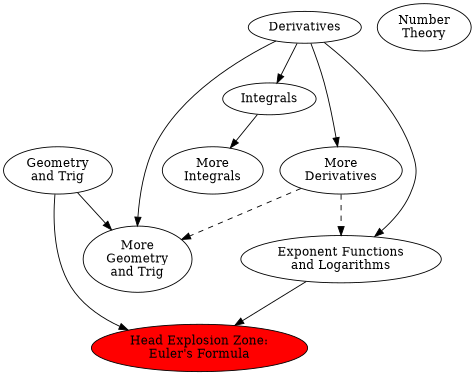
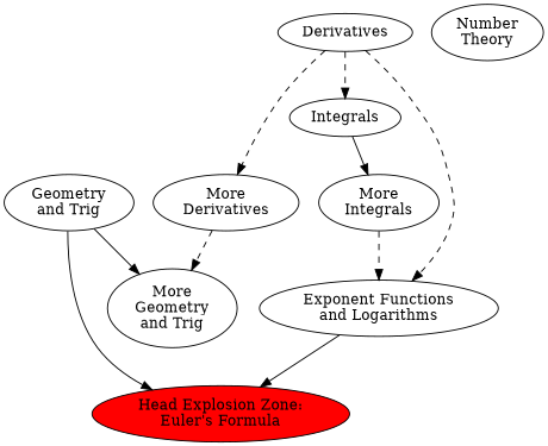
  digraph {
    n1 [label=Derivatives]
    n2 [label=Integrals]
    n3 [label="More\nDerivatives"]
    n4 [label="More\nGeometry\nand Trig"]
    n5 [label="Exponent Functions\nand Logarithms"]
    n6 [label="More\nIntegrals"]
    n7 [fillcolor=red label="Head Explosion Zone:\nEuler's Formula" style=filled]
    n8 [label="Geometry\nand Trig"]
    n9 [label="Number\nTheory"]
-   n1 -> n2
-   n1 -> n3
-   n1 -> n4
-   n1 -> n5
+   n1 -> n2 [style=dashed]
+   n1 -> n3 [style=dashed]
+   n1 -> n5 [style=dashed]
    n2 -> n3 [color=transparent]
    n2 -> n6
    n3 -> n4 [style=dashed]
-   n3 -> n5 [style=dashed]
+   n6 -> n5 [style=dashed]
    n5 -> n7
    n8 -> n4
    n8 -> n7
  }
